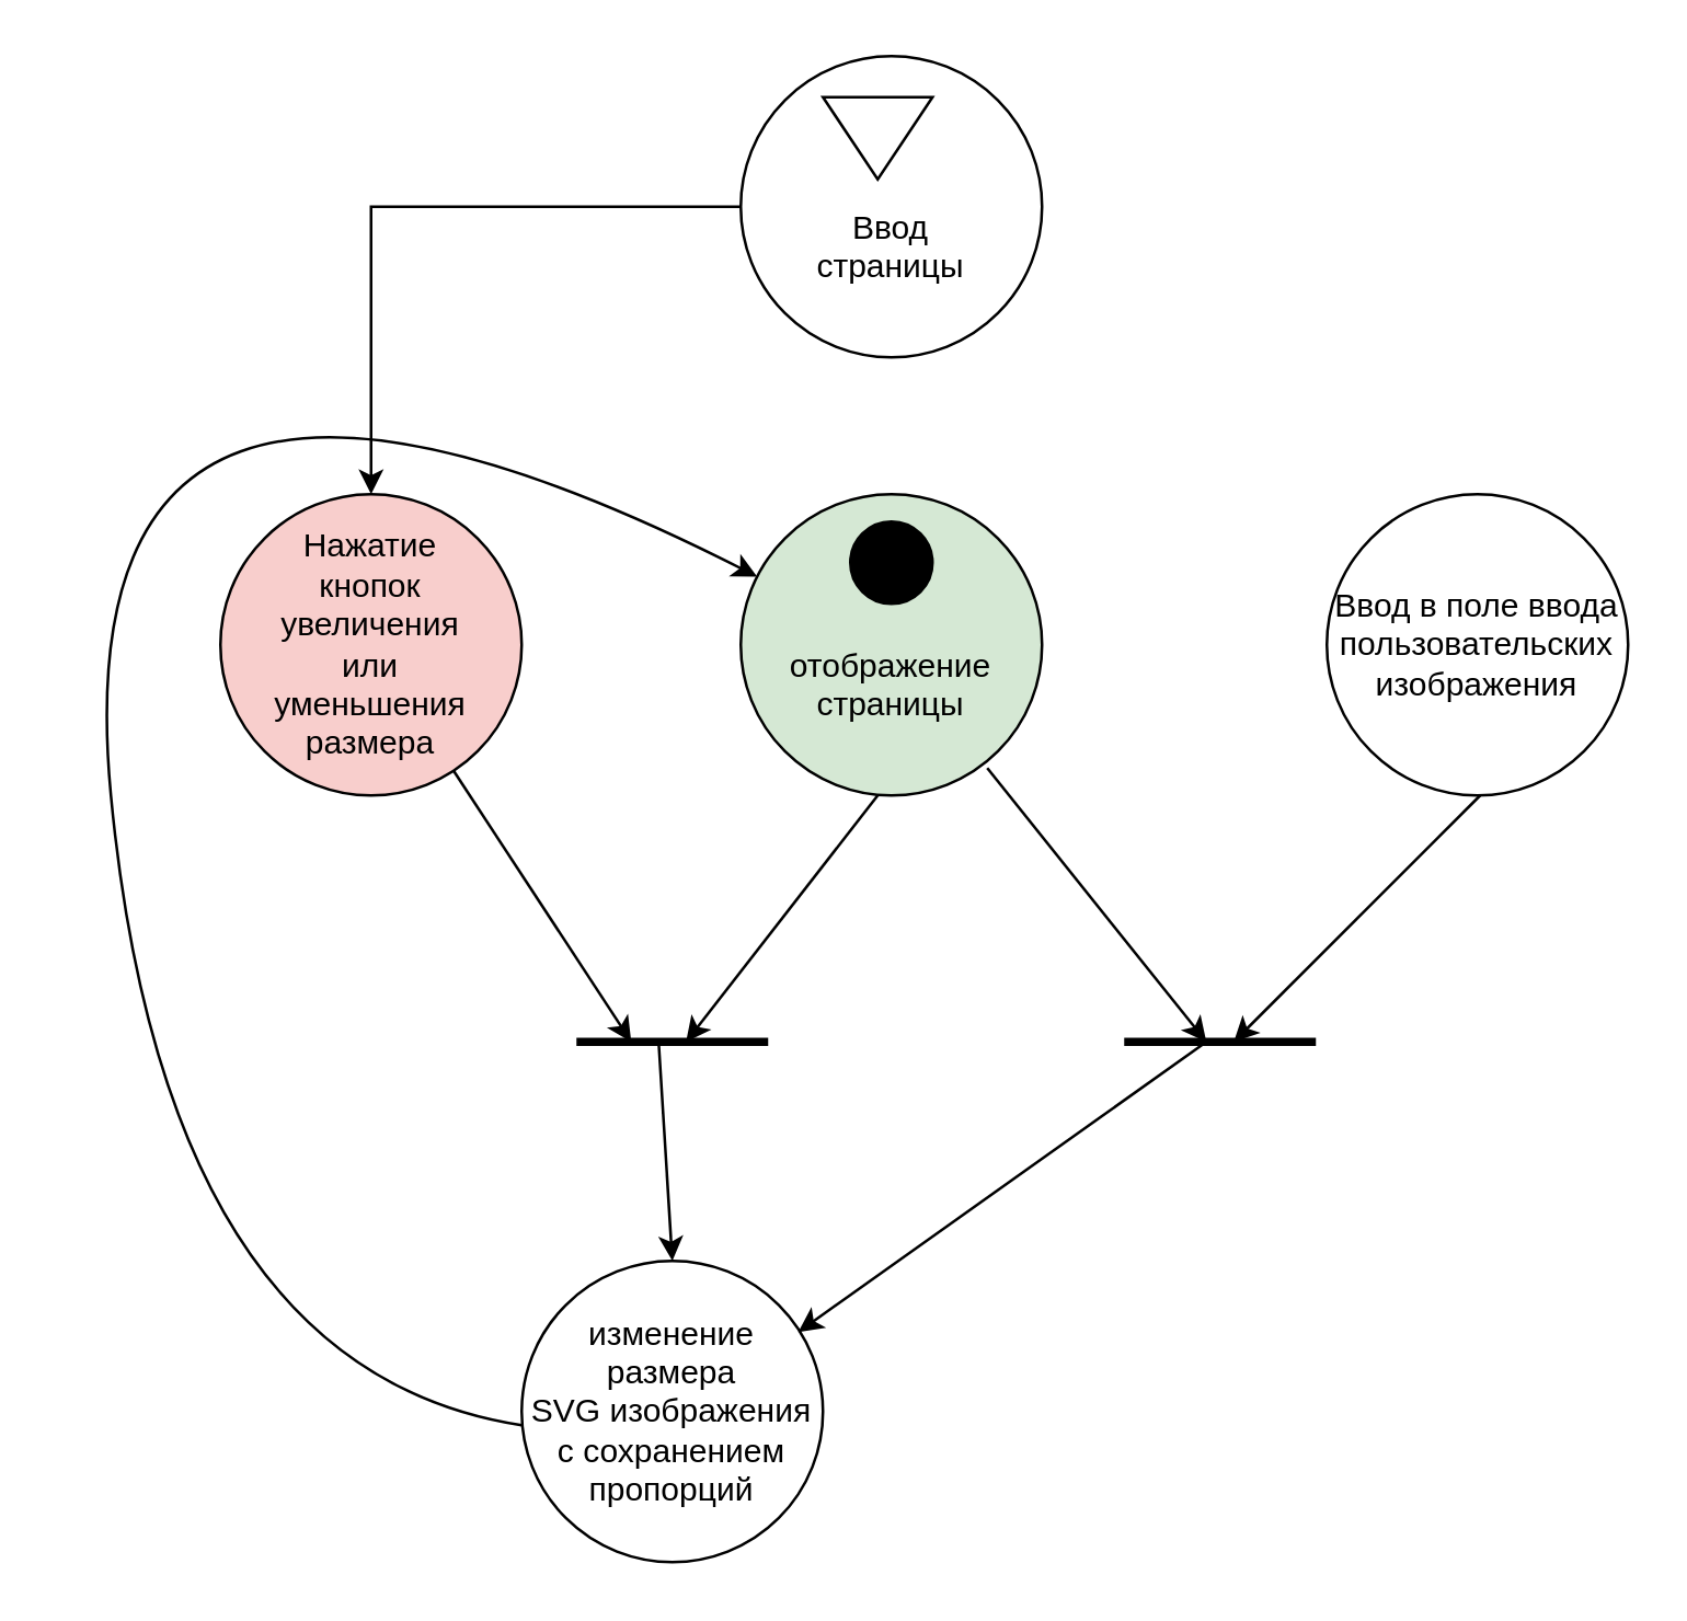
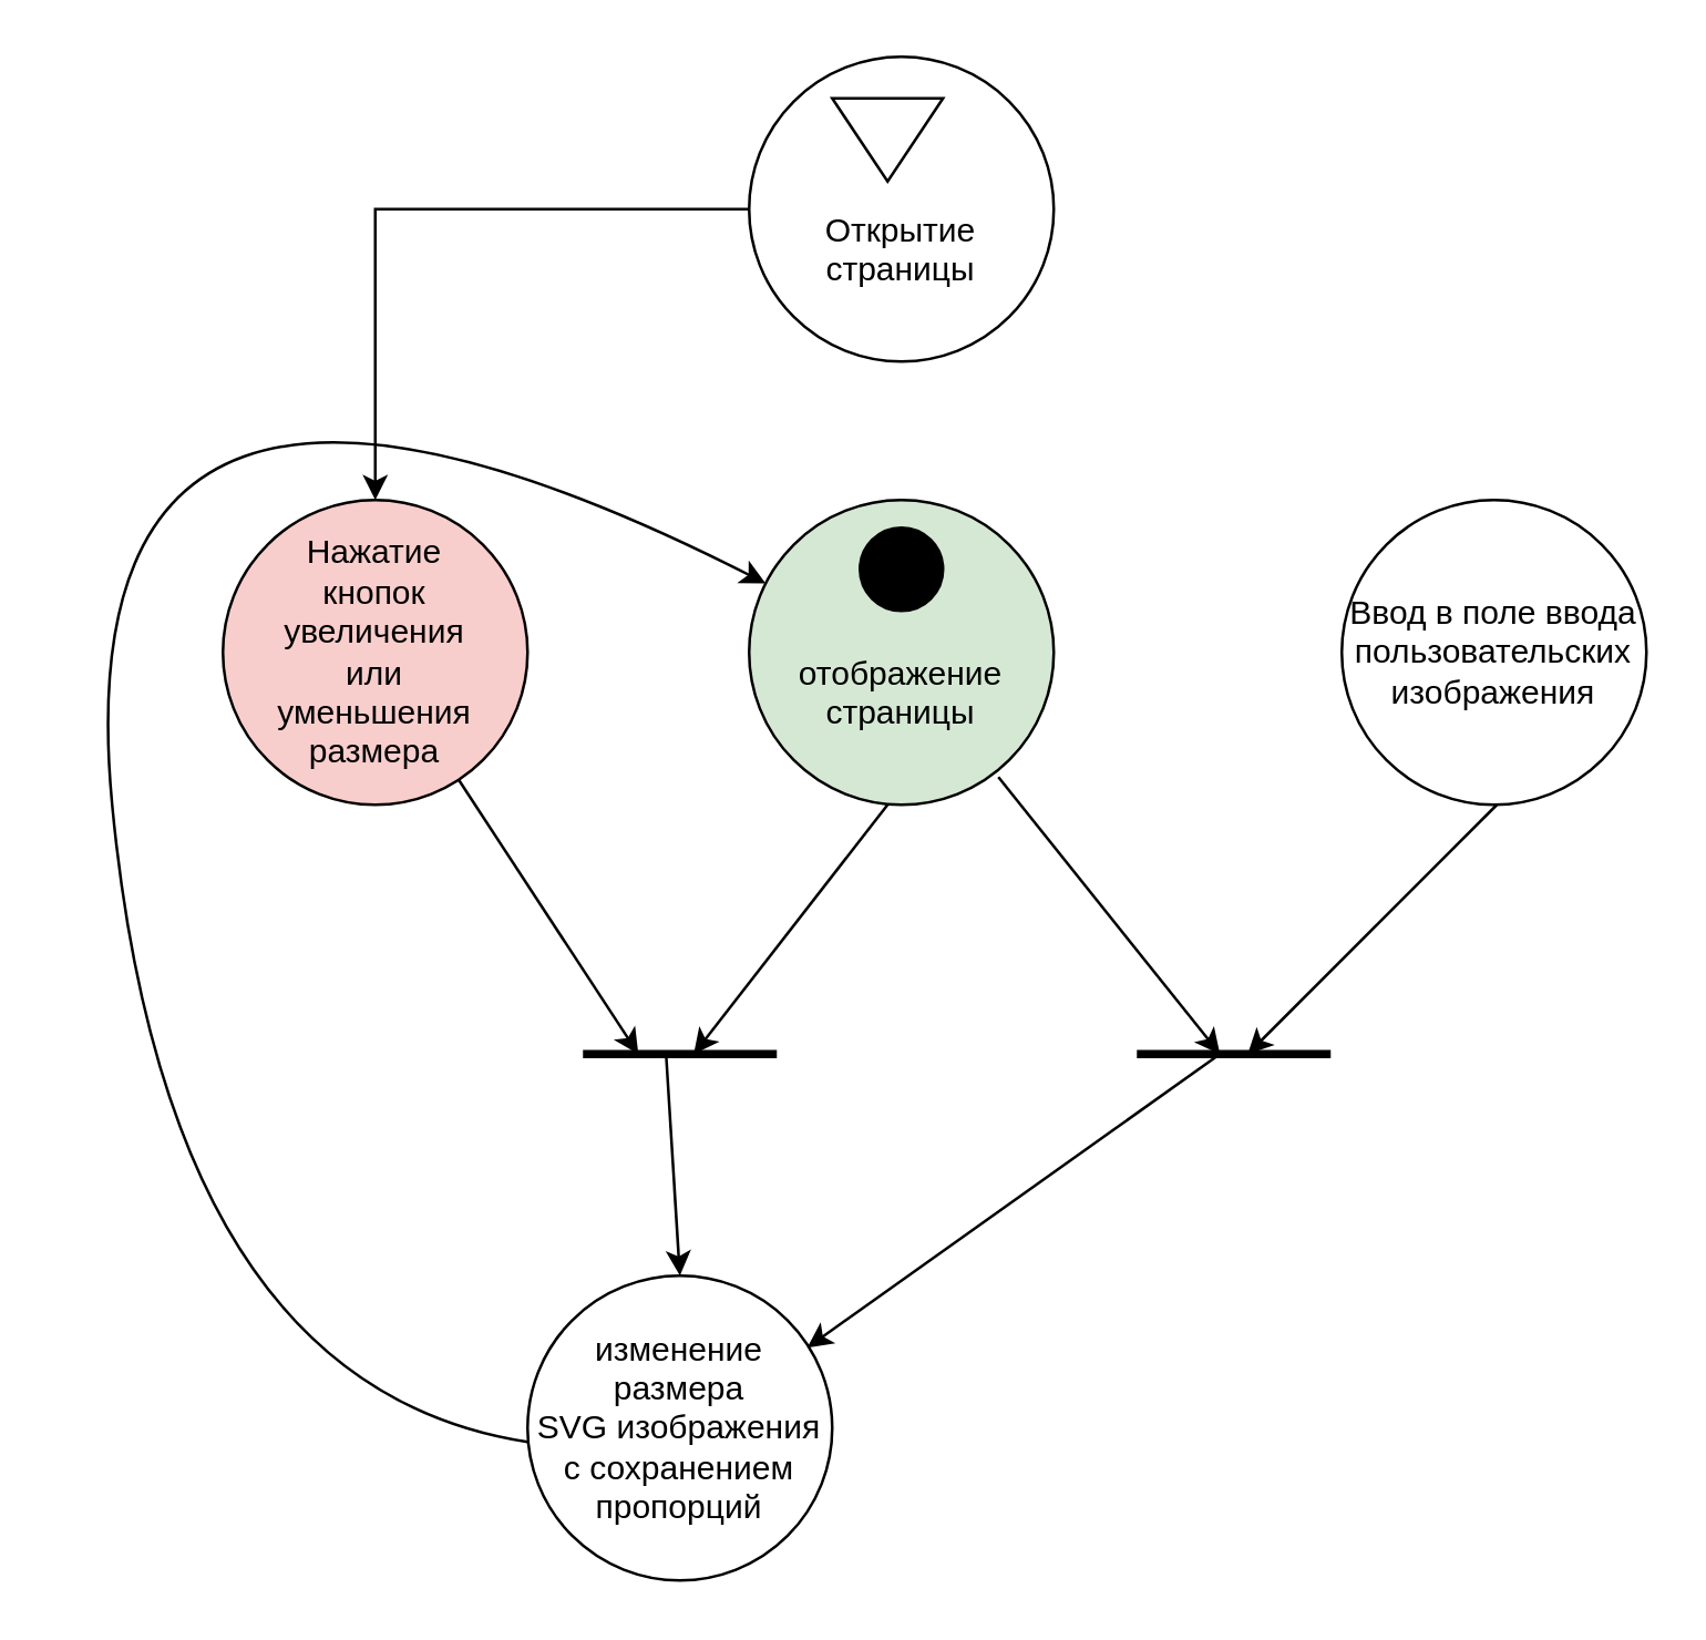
  <mxCell id="0" />
  <mxCell id="1" parent="0" />
  <mxCell id="2" value="" style="edgeStyle=orthogonalEdgeStyle;rounded=0;orthogonalLoop=1;jettySize=auto;html=1;" edge="1" parent="1" source="3" target="10"><mxGeometry relative="1" as="geometry" /></mxCell>
- <mxCell id="3" value="&lt;br&gt;&lt;br&gt;Ввод&lt;br&gt;страницы" style="ellipse;whiteSpace=wrap;html=1;aspect=fixed;" vertex="1" parent="1"><mxGeometry x="270" y="20" width="110" height="110" as="geometry" /></mxCell>
+ <mxCell id="3" value="&lt;br&gt;&lt;br&gt;Открытие&lt;br&gt;страницы" style="ellipse;whiteSpace=wrap;html=1;aspect=fixed;" vertex="1" parent="1"><mxGeometry x="270" y="20" width="110" height="110" as="geometry" /></mxCell>
  <mxCell id="4" value="&lt;br&gt;&lt;br&gt;отображение&lt;br&gt;страницы" style="ellipse;whiteSpace=wrap;html=1;aspect=fixed;fillColor=#d5e8d4;" vertex="1" parent="1"><mxGeometry x="270" y="180" width="110" height="110" as="geometry" /></mxCell>
  <mxCell id="5" value="" style="triangle;whiteSpace=wrap;html=1;rotation=90;" vertex="1" parent="1"><mxGeometry x="305" y="30" width="30" height="40" as="geometry" /></mxCell>
  <mxCell id="6" value="" style="ellipse;whiteSpace=wrap;html=1;aspect=fixed;fillColor=#000000;" vertex="1" parent="1"><mxGeometry x="310" y="190" width="30" height="30" as="geometry" /></mxCell>
  <mxCell id="7" value="" style="endArrow=classic;html=1;rounded=0;" edge="1" parent="1" source="10"><mxGeometry width="50" height="50" relative="1" as="geometry"><mxPoint x="170" y="220" as="sourcePoint" /><mxPoint x="230" y="380" as="targetPoint" /></mxGeometry></mxCell>
  <mxCell id="8" value="Ввод в поле ввода&lt;br&gt;пользовательских&lt;br&gt;изображения" style="ellipse;whiteSpace=wrap;html=1;aspect=fixed;" vertex="1" parent="1"><mxGeometry x="484" y="180" width="110" height="110" as="geometry" /></mxCell>
  <mxCell id="9" value="" style="endArrow=classic;html=1;rounded=0;" edge="1" parent="1" target="10"><mxGeometry width="50" height="50" relative="1" as="geometry"><mxPoint x="170" y="220" as="sourcePoint" /><mxPoint x="210" y="300" as="targetPoint" /></mxGeometry></mxCell>
  <mxCell id="10" value="Нажатие&lt;br&gt;кнопок&lt;br&gt;увеличения&lt;br&gt;или&lt;br&gt;уменьшения&lt;br&gt;размера" style="ellipse;whiteSpace=wrap;html=1;aspect=fixed;fillColor=#f8cecc;" vertex="1" parent="1"><mxGeometry x="80" y="180" width="110" height="110" as="geometry" /></mxCell>
  <mxCell id="11" value="" style="endArrow=none;html=1;rounded=0;strokeWidth=3;" edge="1" parent="1"><mxGeometry width="50" height="50" relative="1" as="geometry"><mxPoint x="210" y="380" as="sourcePoint" /><mxPoint x="280" y="380" as="targetPoint" /></mxGeometry></mxCell>
  <mxCell id="12" value="" style="endArrow=classic;html=1;rounded=0;" edge="1" parent="1"><mxGeometry width="50" height="50" relative="1" as="geometry"><mxPoint x="320" y="290" as="sourcePoint" /><mxPoint x="250" y="380" as="targetPoint" /></mxGeometry></mxCell>
  <mxCell id="13" value="изменение размера&lt;br&gt;SVG изображения&lt;br&gt;с сохранением пропорций" style="ellipse;whiteSpace=wrap;html=1;aspect=fixed;" vertex="1" parent="1"><mxGeometry x="190" y="460" width="110" height="110" as="geometry" /></mxCell>
  <mxCell id="14" value="" style="endArrow=classic;html=1;rounded=0;entryX=0.5;entryY=0;entryDx=0;entryDy=0;" edge="1" parent="1" target="13"><mxGeometry width="50" height="50" relative="1" as="geometry"><mxPoint x="240" y="380" as="sourcePoint" /><mxPoint x="290" y="330" as="targetPoint" /></mxGeometry></mxCell>
  <mxCell id="15" value="" style="endArrow=none;html=1;rounded=0;strokeWidth=3;" edge="1" parent="1"><mxGeometry width="50" height="50" relative="1" as="geometry"><mxPoint x="410" y="380" as="sourcePoint" /><mxPoint x="480" y="380" as="targetPoint" /></mxGeometry></mxCell>
  <mxCell id="16" value="" style="endArrow=classic;html=1;rounded=0;" edge="1" parent="1"><mxGeometry width="50" height="50" relative="1" as="geometry"><mxPoint x="360" y="280" as="sourcePoint" /><mxPoint x="440" y="380" as="targetPoint" /></mxGeometry></mxCell>
  <mxCell id="17" value="" style="endArrow=classic;html=1;rounded=0;" edge="1" parent="1"><mxGeometry width="50" height="50" relative="1" as="geometry"><mxPoint x="540" y="290" as="sourcePoint" /><mxPoint x="450" y="380" as="targetPoint" /></mxGeometry></mxCell>
  <mxCell id="18" value="" style="endArrow=classic;html=1;rounded=0;entryX=0.918;entryY=0.236;entryDx=0;entryDy=0;entryPerimeter=0;" edge="1" parent="1" target="13"><mxGeometry width="50" height="50" relative="1" as="geometry"><mxPoint x="440" y="380" as="sourcePoint" /><mxPoint x="465" y="460" as="targetPoint" /></mxGeometry></mxCell>
  <mxCell id="19" value="" style="curved=1;endArrow=classic;html=1;rounded=0;" edge="1" parent="1" target="4"><mxGeometry width="50" height="50" relative="1" as="geometry"><mxPoint x="190" y="520" as="sourcePoint" /><mxPoint x="240" y="470" as="targetPoint" /><Array as="points"><mxPoint x="60" y="500" /><mxPoint x="20" y="80" /></Array></mxGeometry></mxCell>
